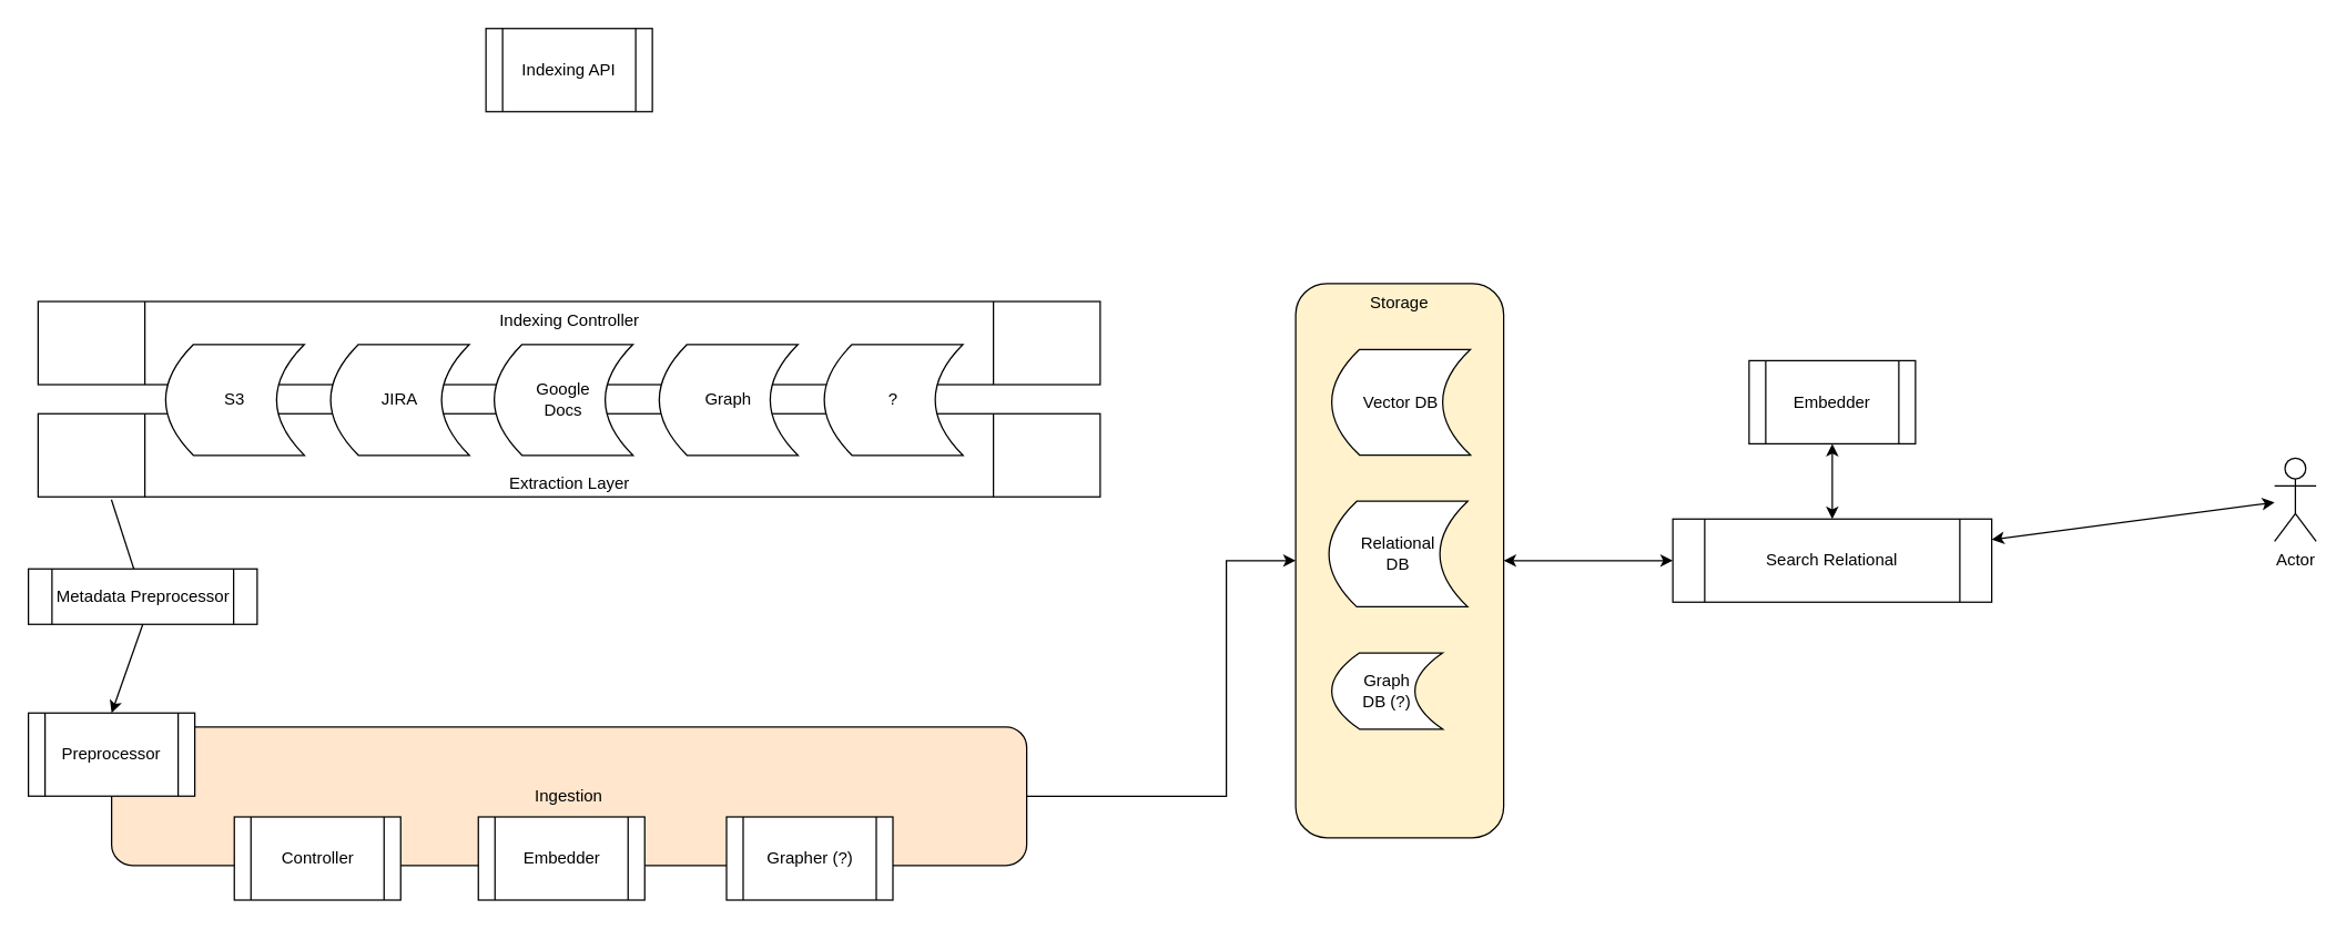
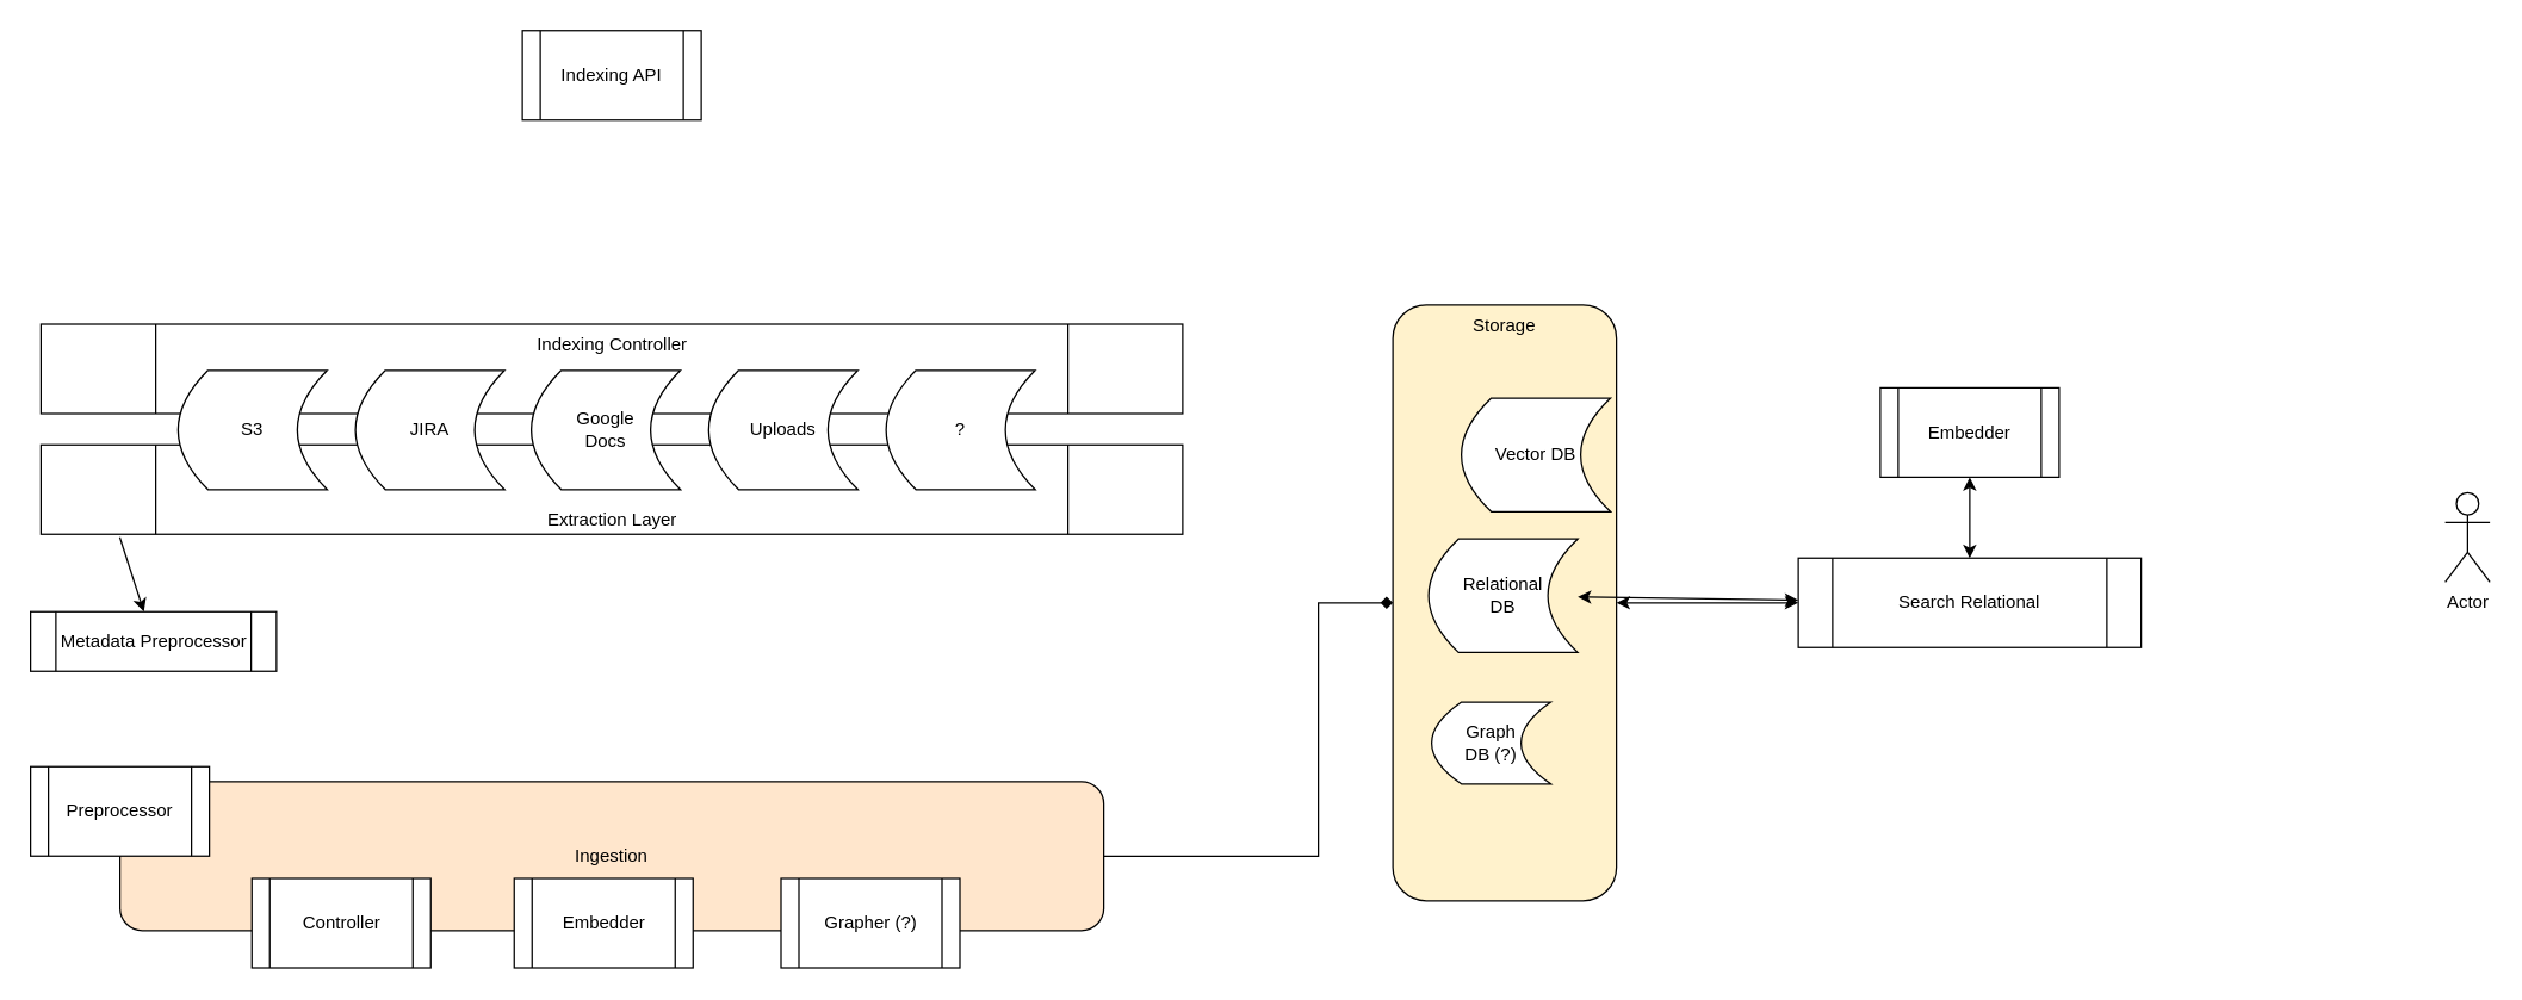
  <mxCell id="0" />
  <mxCell id="1" parent="0" />
  <mxCell id="2" value="Indexing Controller" style="shape=process;whiteSpace=wrap;html=1;backgroundOutline=1;verticalAlign=top;" vertex="1" parent="1"><mxGeometry x="27" y="217" width="766" height="60" as="geometry" /></mxCell>
  <mxCell id="3" value="Ingestion" style="rounded=1;whiteSpace=wrap;html=1;verticalAlign=middle;fillColor=#ffe6cc;" parent="1" vertex="1"><mxGeometry x="80" y="524" width="660" height="100" as="geometry" /></mxCell>
  <mxCell id="4" value="Preprocessor" style="shape=process;whiteSpace=wrap;html=1;backgroundOutline=1;" parent="1" vertex="1"><mxGeometry x="20" y="514" width="120" height="60" as="geometry" /></mxCell>
  <mxCell id="5" value="Extraction Layer" style="shape=process;whiteSpace=wrap;html=1;backgroundOutline=1;verticalAlign=bottom;" parent="1" vertex="1"><mxGeometry x="27" y="298" width="766" height="60" as="geometry" /></mxCell>
- <mxCell id="6" value="" style="endArrow=none;html=1;rounded=0;exitX=0.069;exitY=1.033;exitDx=0;exitDy=0;exitPerimeter=0;" parent="1" source="5" target="28" edge="1"><mxGeometry width="50" height="50" relative="1" as="geometry"><mxPoint x="636" y="318" as="sourcePoint" /><mxPoint x="80" y="410" as="targetPoint" /></mxGeometry></mxCell>
+ <mxCell id="6" value="" style="endArrow=classic;html=1;rounded=0;exitX=0.069;exitY=1.033;exitDx=0;exitDy=0;exitPerimeter=0;" parent="1" source="5" target="28" edge="1"><mxGeometry width="50" height="50" relative="1" as="geometry"><mxPoint x="636" y="318" as="sourcePoint" /><mxPoint x="80" y="410" as="targetPoint" /></mxGeometry></mxCell>
  <mxCell id="7" value="S3" style="shape=dataStorage;whiteSpace=wrap;html=1;fixedSize=1;" parent="1" vertex="1"><mxGeometry x="119" y="248" width="100" height="80" as="geometry" /></mxCell>
  <mxCell id="8" value="JIRA" style="shape=dataStorage;whiteSpace=wrap;html=1;fixedSize=1;" parent="1" vertex="1"><mxGeometry x="238" y="248" width="100" height="80" as="geometry" /></mxCell>
  <mxCell id="9" value="Google &lt;br&gt;Docs" style="shape=dataStorage;whiteSpace=wrap;html=1;fixedSize=1;" parent="1" vertex="1"><mxGeometry x="356" y="248" width="100" height="80" as="geometry" /></mxCell>
- <mxCell id="10" value="Graph" style="shape=dataStorage;whiteSpace=wrap;html=1;fixedSize=1;" parent="1" vertex="1"><mxGeometry x="475" y="248" width="100" height="80" as="geometry" /></mxCell>
+ <mxCell id="10" value="Uploads" style="shape=dataStorage;whiteSpace=wrap;html=1;fixedSize=1;" parent="1" vertex="1"><mxGeometry x="475" y="248" width="100" height="80" as="geometry" /></mxCell>
  <mxCell id="11" value="?" style="shape=dataStorage;whiteSpace=wrap;html=1;fixedSize=1;" vertex="1" parent="1"><mxGeometry x="594" y="248" width="100" height="80" as="geometry" /></mxCell>
  <mxCell id="12" value="" style="group" vertex="1" connectable="0" parent="1"><mxGeometry x="934" y="204" width="150" height="400" as="geometry" /></mxCell>
  <mxCell id="13" value="Storage" style="rounded=1;whiteSpace=wrap;html=1;verticalAlign=top;fillColor=#fff2cc;" vertex="1" parent="12"><mxGeometry width="150" height="400" as="geometry" /></mxCell>
  <mxCell id="14" value="Relational&lt;br&gt;DB" style="shape=dataStorage;whiteSpace=wrap;html=1;fixedSize=1;" parent="12" vertex="1"><mxGeometry x="24" y="157.143" width="100" height="76.19" as="geometry" /></mxCell>
- <mxCell id="15" value="Vector DB" style="shape=dataStorage;whiteSpace=wrap;html=1;fixedSize=1;" parent="12" vertex="1"><mxGeometry x="26" y="47.619" width="100" height="76.19" as="geometry" /></mxCell>
+ <mxCell id="15" value="Vector DB" style="shape=dataStorage;whiteSpace=wrap;html=1;fixedSize=1;" parent="12" vertex="1"><mxGeometry x="46" y="62.619" width="100" height="76.19" as="geometry" /></mxCell>
  <mxCell id="16" value="Graph &lt;br&gt;DB (?)" style="shape=dataStorage;whiteSpace=wrap;html=1;fixedSize=1;" vertex="1" parent="12"><mxGeometry x="26" y="266.667" width="80" height="55" as="geometry" /></mxCell>
  <mxCell id="17" value="Controller" style="shape=process;whiteSpace=wrap;html=1;backgroundOutline=1;" vertex="1" parent="1"><mxGeometry x="168.5" y="589" width="120" height="60" as="geometry" /></mxCell>
  <mxCell id="18" value="Embedder" style="shape=process;whiteSpace=wrap;html=1;backgroundOutline=1;" vertex="1" parent="1"><mxGeometry x="344.5" y="589" width="120" height="60" as="geometry" /></mxCell>
  <mxCell id="19" value="Grapher (?)" style="shape=process;whiteSpace=wrap;html=1;backgroundOutline=1;" vertex="1" parent="1"><mxGeometry x="523.5" y="589" width="120" height="60" as="geometry" /></mxCell>
- <mxCell id="20" value="" style="endArrow=classic;html=1;rounded=0;exitX=1;exitY=0.5;exitDx=0;exitDy=0;entryX=0;entryY=0.5;entryDx=0;entryDy=0;" edge="1" parent="1" source="3" target="13"><mxGeometry width="50" height="50" relative="1" as="geometry"><mxPoint x="834" y="504" as="sourcePoint" /><mxPoint x="884" y="454" as="targetPoint" /><Array as="points"><mxPoint x="884" y="574" /><mxPoint x="884" y="504" /><mxPoint x="884" y="404" /></Array></mxGeometry></mxCell>
+ <mxCell id="20" value="" style="endArrow=diamond;html=1;rounded=0;exitX=1;exitY=0.5;exitDx=0;exitDy=0;entryX=0;entryY=0.5;entryDx=0;entryDy=0;" edge="1" parent="1" source="3" target="13"><mxGeometry width="50" height="50" relative="1" as="geometry"><mxPoint x="834" y="504" as="sourcePoint" /><mxPoint x="884" y="454" as="targetPoint" /><Array as="points"><mxPoint x="884" y="574" /><mxPoint x="884" y="504" /><mxPoint x="884" y="404" /></Array></mxGeometry></mxCell>
  <mxCell id="21" value="Search Relational" style="shape=process;whiteSpace=wrap;html=1;backgroundOutline=1;" vertex="1" parent="1"><mxGeometry x="1206" y="374" width="230" height="60" as="geometry" /></mxCell>
  <mxCell id="22" value="Embedder" style="shape=process;whiteSpace=wrap;html=1;backgroundOutline=1;" vertex="1" parent="1"><mxGeometry x="1261" y="259.71" width="120" height="60" as="geometry" /></mxCell>
  <mxCell id="23" value="" style="endArrow=classic;startArrow=classic;html=1;rounded=0;entryX=0.5;entryY=1;entryDx=0;entryDy=0;exitX=0.5;exitY=0;exitDx=0;exitDy=0;" edge="1" parent="1" source="21" target="22"><mxGeometry width="50" height="50" relative="1" as="geometry"><mxPoint x="1006" y="524" as="sourcePoint" /><mxPoint x="1056" y="474" as="targetPoint" /></mxGeometry></mxCell>
  <mxCell id="24" value="" style="endArrow=classic;startArrow=classic;html=1;rounded=0;entryX=0;entryY=0.5;entryDx=0;entryDy=0;" edge="1" parent="1" source="13" target="21"><mxGeometry width="50" height="50" relative="1" as="geometry"><mxPoint x="1114" y="524" as="sourcePoint" /><mxPoint x="1164" y="474" as="targetPoint" /></mxGeometry></mxCell>
  <mxCell id="25" value="Actor" style="shape=umlActor;verticalLabelPosition=bottom;verticalAlign=top;html=1;outlineConnect=0;" vertex="1" parent="1"><mxGeometry x="1640" y="330" width="30" height="60" as="geometry" /></mxCell>
- <mxCell id="26" value="" style="endArrow=classic;startArrow=classic;html=1;rounded=0;" edge="1" parent="1" source="21" target="25"><mxGeometry width="50" height="50" relative="1" as="geometry"><mxPoint x="600" y="470" as="sourcePoint" /><mxPoint x="650" y="420" as="targetPoint" /></mxGeometry></mxCell>
+ <mxCell id="26" value="" style="endArrow=classic;startArrow=classic;html=1;rounded=0;" edge="1" parent="1" source="21" target="14"><mxGeometry width="50" height="50" relative="1" as="geometry"><mxPoint x="600" y="470" as="sourcePoint" /><mxPoint x="650" y="420" as="targetPoint" /></mxGeometry></mxCell>
  <mxCell id="27" value="Indexing API" style="shape=process;whiteSpace=wrap;html=1;backgroundOutline=1;" vertex="1" parent="1"><mxGeometry x="350" y="20" width="120" height="60" as="geometry" /></mxCell>
  <mxCell id="28" value="Metadata Preprocessor" style="shape=process;whiteSpace=wrap;html=1;backgroundOutline=1;" vertex="1" parent="1"><mxGeometry x="20" y="410" width="165" height="40" as="geometry" /></mxCell>
- <mxCell id="29" value="" style="endArrow=classic;html=1;rounded=0;exitX=0.5;exitY=1;exitDx=0;exitDy=0;entryX=0.5;entryY=0;entryDx=0;entryDy=0;" edge="1" parent="1" source="28" target="4"><mxGeometry width="50" height="50" relative="1" as="geometry"><mxPoint x="90" y="370" as="sourcePoint" /><mxPoint x="90" y="420" as="targetPoint" /></mxGeometry></mxCell>
